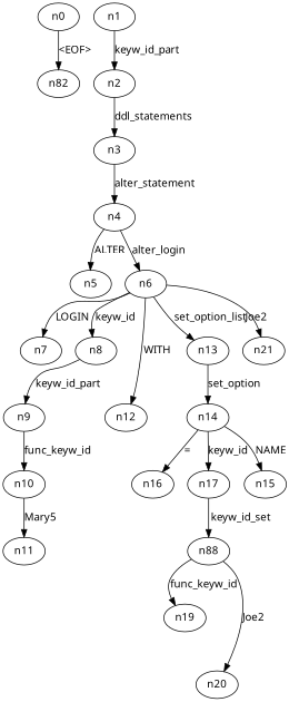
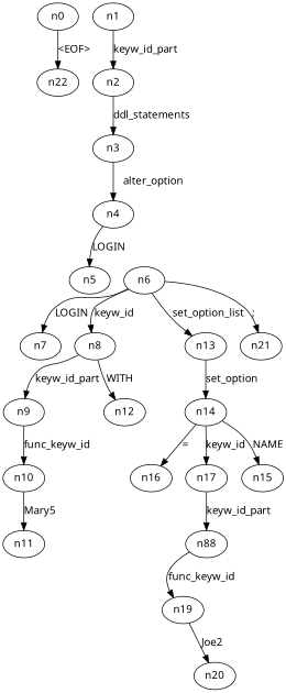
  digraph {
    fontname="Noto Sans"
    node [fontname="Noto Sans"]
    edge [fontname="Noto Sans"]
    n0
-   n22 [label=n82]
+   n22
    n1
    n2
    n3
    n4
    n5
    n6
    n7
    n8
    n12
    n13
    n21
    n9
    n14
    n10
    n11
    n15
    n16
    n17
    n18 [label=n88]
    n19
    n20
    n0 -> n22 [label="<EOF>"]
    n1 -> n2 [label=keyw_id_part]
    n2 -> n3 [label=ddl_statements]
-   n3 -> n4 [label=alter_statement]
-   n4 -> n5 [label=ALTER]
-   n4 -> n6 [label=alter_login]
+   n3 -> n4 [label=alter_option]
+   n4 -> n5 [label=LOGIN]
    n6 -> n7 [label=LOGIN]
    n6 -> n8 [label=keyw_id]
-   n6 -> n12 [label=WITH]
+   n8 -> n12 [label=WITH]
    n6 -> n13 [label=set_option_list]
-   n6 -> n21 [label=Joe2]
+   n6 -> n21 [label=";"]
    n8 -> n9 [label=keyw_id_part]
    n13 -> n14 [label=set_option]
    n9 -> n10 [label=func_keyw_id]
    n14 -> n15 [label=NAME]
    n14 -> n16 [label="="]
    n14 -> n17 [label=keyw_id]
    n10 -> n11 [label=Mary5]
-   n17 -> n18 [label=keyw_id_set]
+   n17 -> n18 [label=keyw_id_part]
    n18 -> n19 [label=func_keyw_id]
-   n18 -> n20 [label=Joe2]
+   n19 -> n20 [label=Joe2]
  }
